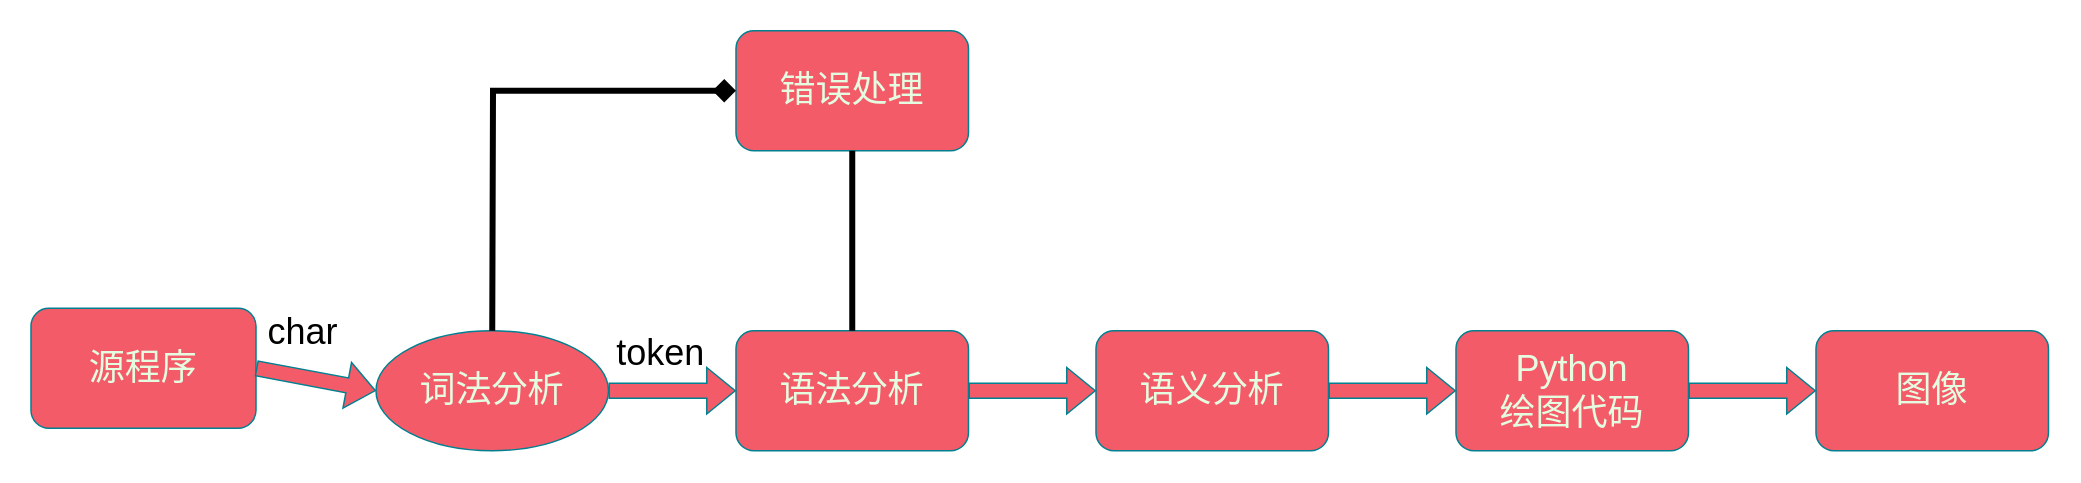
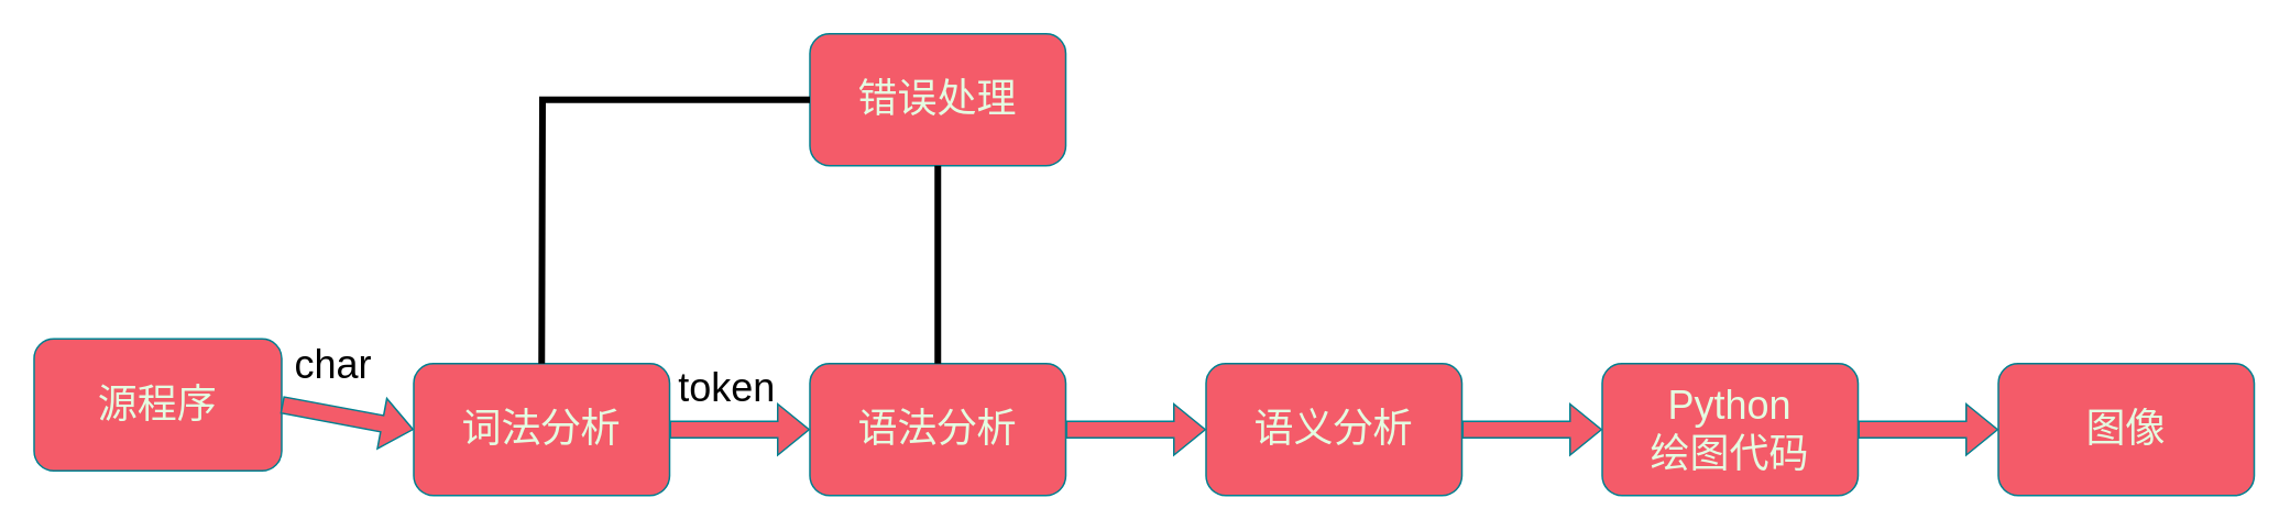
  <mxCell id="0" />
  <mxCell id="1" parent="0" />
  <mxCell id="2" value="&lt;font style=&quot;font-size: 24px;&quot;&gt;源程序&lt;/font&gt;" style="rounded=1;whiteSpace=wrap;html=1;fillColor=#F45B69;strokeColor=#028090;fontColor=#E4FDE1;" vertex="1" parent="1"><mxGeometry x="20" y="205" width="150" height="80" as="geometry" /></mxCell>
  <mxCell id="3" value="" style="shape=flexArrow;endArrow=classic;html=1;rounded=0;strokeColor=#028090;fontSize=24;fontColor=#E4FDE1;fillColor=#F45B69;exitX=1;exitY=0.5;exitDx=0;exitDy=0;entryX=0;entryY=0.5;entryDx=0;entryDy=0;" edge="1" parent="1" source="2" target="5"><mxGeometry width="50" height="50" relative="1" as="geometry"><mxPoint x="575" y="207" as="sourcePoint" /><mxPoint x="310" y="180" as="targetPoint" /></mxGeometry></mxCell>
  <mxCell id="4" value="char" style="edgeLabel;html=1;align=center;verticalAlign=middle;resizable=0;points=[];fontSize=24;fontColor=#000000;labelBackgroundColor=none;" vertex="1" connectable="0" parent="3"><mxGeometry x="-0.393" y="-3" relative="1" as="geometry"><mxPoint x="6" y="-32" as="offset" /></mxGeometry></mxCell>
- <mxCell id="5" value="&lt;font style=&quot;font-size: 24px;&quot;&gt;词法分析&lt;br&gt;&lt;/font&gt;" style="ellipse;whiteSpace=wrap;html=1;strokeColor=#028090;fontColor=#E4FDE1;fillColor=#F45B69;" vertex="1" parent="1"><mxGeometry x="250" y="220" width="155" height="80" as="geometry" /></mxCell>
+ <mxCell id="5" value="&lt;font style=&quot;font-size: 24px;&quot;&gt;词法分析&lt;br&gt;&lt;/font&gt;" style="rounded=1;whiteSpace=wrap;html=1;strokeColor=#028090;fontColor=#E4FDE1;fillColor=#F45B69;" vertex="1" parent="1"><mxGeometry x="250" y="220" width="155" height="80" as="geometry" /></mxCell>
  <mxCell id="6" value="&lt;font style=&quot;font-size: 24px;&quot;&gt;语法分析&lt;br&gt;&lt;/font&gt;" style="rounded=1;whiteSpace=wrap;html=1;strokeColor=#028090;fontColor=#E4FDE1;fillColor=#F45B69;" vertex="1" parent="1"><mxGeometry x="490" y="220" width="155" height="80" as="geometry" /></mxCell>
  <mxCell id="7" value="" style="shape=flexArrow;endArrow=classic;html=1;rounded=0;strokeColor=#028090;fontSize=24;fontColor=#00FFFF;fillColor=#F45B69;exitX=1;exitY=0.5;exitDx=0;exitDy=0;entryX=0;entryY=0.5;entryDx=0;entryDy=0;" edge="1" parent="1" source="5" target="6"><mxGeometry width="50" height="50" relative="1" as="geometry"><mxPoint x="574.5" y="387" as="sourcePoint" /><mxPoint x="574.5" y="497" as="targetPoint" /></mxGeometry></mxCell>
  <mxCell id="8" value="token" style="text;html=1;strokeColor=none;fillColor=none;align=center;verticalAlign=middle;whiteSpace=wrap;rounded=0;labelBackgroundColor=none;fontSize=24;fontColor=#000000;" vertex="1" parent="1"><mxGeometry x="410" y="220" width="60" height="30" as="geometry" /></mxCell>
  <mxCell id="9" value="&lt;font style=&quot;font-size: 24px;&quot;&gt;语义分析&lt;/font&gt;" style="rounded=1;whiteSpace=wrap;html=1;strokeColor=#028090;fontColor=#E4FDE1;fillColor=#F45B69;" vertex="1" parent="1"><mxGeometry x="730" y="220" width="155" height="80" as="geometry" /></mxCell>
  <mxCell id="10" value="" style="shape=flexArrow;endArrow=classic;html=1;rounded=0;strokeColor=#028090;fontSize=24;fontColor=#00FFFF;fillColor=#F45B69;exitX=1;exitY=0.5;exitDx=0;exitDy=0;entryX=0;entryY=0.5;entryDx=0;entryDy=0;" edge="1" parent="1" source="6" target="9"><mxGeometry width="50" height="50" relative="1" as="geometry"><mxPoint x="670" y="320" as="sourcePoint" /><mxPoint x="730" y="370" as="targetPoint" /></mxGeometry></mxCell>
  <mxCell id="11" value="&lt;font style=&quot;font-size: 24px;&quot;&gt;Python&lt;br&gt;绘图代码&lt;/font&gt;" style="rounded=1;whiteSpace=wrap;html=1;strokeColor=#028090;fontColor=#E4FDE1;fillColor=#F45B69;" vertex="1" parent="1"><mxGeometry x="970" y="220" width="155" height="80" as="geometry" /></mxCell>
  <mxCell id="12" value="" style="shape=flexArrow;endArrow=classic;html=1;rounded=0;strokeColor=#028090;fontSize=24;fontColor=#00FFFF;fillColor=#F45B69;exitX=1;exitY=0.5;exitDx=0;exitDy=0;entryX=0;entryY=0.5;entryDx=0;entryDy=0;" edge="1" parent="1" source="9" target="11"><mxGeometry width="50" height="50" relative="1" as="geometry"><mxPoint x="900" y="320" as="sourcePoint" /><mxPoint x="985" y="320" as="targetPoint" /></mxGeometry></mxCell>
  <mxCell id="13" value="&lt;span style=&quot;font-size: 24px;&quot;&gt;图像&lt;/span&gt;" style="rounded=1;whiteSpace=wrap;html=1;strokeColor=#028090;fontColor=#E4FDE1;fillColor=#F45B69;" vertex="1" parent="1"><mxGeometry x="1210" y="220" width="155" height="80" as="geometry" /></mxCell>
  <mxCell id="14" value="" style="shape=flexArrow;endArrow=classic;html=1;rounded=0;strokeColor=#028090;fontSize=24;fontColor=#00FFFF;fillColor=#F45B69;exitX=1;exitY=0.5;exitDx=0;exitDy=0;entryX=0;entryY=0.5;entryDx=0;entryDy=0;" edge="1" parent="1" source="11" target="13"><mxGeometry width="50" height="50" relative="1" as="geometry"><mxPoint x="1125" y="320" as="sourcePoint" /><mxPoint x="1210" y="320" as="targetPoint" /></mxGeometry></mxCell>
  <mxCell id="15" value="&lt;font style=&quot;font-size: 24px;&quot;&gt;错误处理&lt;/font&gt;" style="rounded=1;whiteSpace=wrap;html=1;strokeColor=#028090;fontColor=#E4FDE1;fillColor=#F45B69;" vertex="1" parent="1"><mxGeometry x="490" y="20" width="155" height="80" as="geometry" /></mxCell>
- <mxCell id="16" value="" style="endArrow=diamond;html=1;rounded=0;strokeColor=#000000;fontSize=24;fontColor=#00FFFF;fillColor=#ffcccc;exitX=0.5;exitY=0;exitDx=0;exitDy=0;entryX=0;entryY=0.5;entryDx=0;entryDy=0;strokeWidth=4;" edge="1" parent="1" source="5" target="15"><mxGeometry width="50" height="50" relative="1" as="geometry"><mxPoint x="310" y="200" as="sourcePoint" /><mxPoint x="479.5" y="50" as="targetPoint" /><Array as="points"><mxPoint x="328" y="60" /></Array></mxGeometry></mxCell>
+ <mxCell id="16" value="" style="endArrow=none;html=1;rounded=0;strokeColor=#000000;fontSize=24;fontColor=#00FFFF;fillColor=#ffcccc;exitX=0.5;exitY=0;exitDx=0;exitDy=0;entryX=0;entryY=0.5;entryDx=0;entryDy=0;strokeWidth=4;" edge="1" parent="1" source="5" target="15"><mxGeometry width="50" height="50" relative="1" as="geometry"><mxPoint x="310" y="200" as="sourcePoint" /><mxPoint x="479.5" y="50" as="targetPoint" /><Array as="points"><mxPoint x="328" y="60" /></Array></mxGeometry></mxCell>
  <mxCell id="17" value="" style="endArrow=none;html=1;rounded=0;strokeColor=#000000;strokeWidth=4;fontSize=24;fontColor=#00FFFF;fillColor=#F45B69;entryX=0.5;entryY=0;entryDx=0;entryDy=0;exitX=0.5;exitY=1;exitDx=0;exitDy=0;" edge="1" parent="1" source="15" target="6"><mxGeometry width="50" height="50" relative="1" as="geometry"><mxPoint x="405" y="537" as="sourcePoint" /><mxPoint x="497" y="537" as="targetPoint" /><Array as="points" /></mxGeometry></mxCell>
